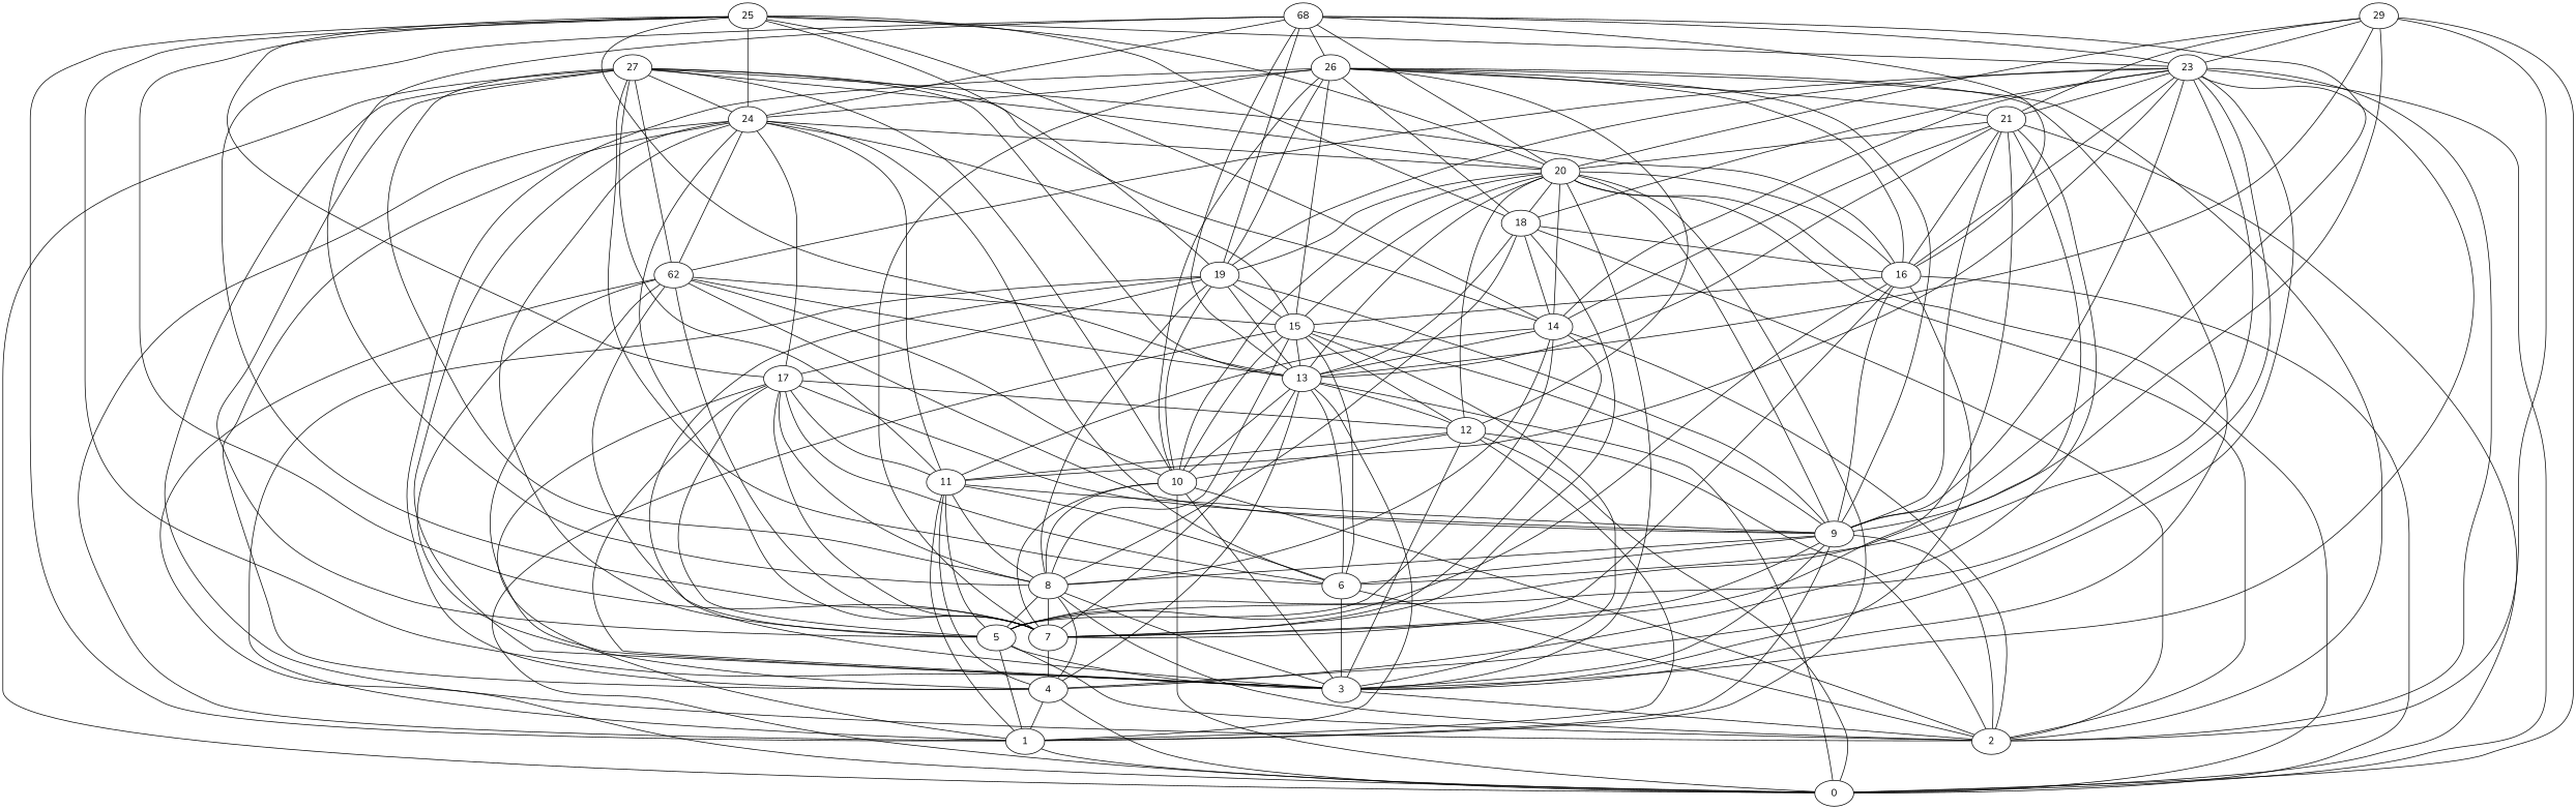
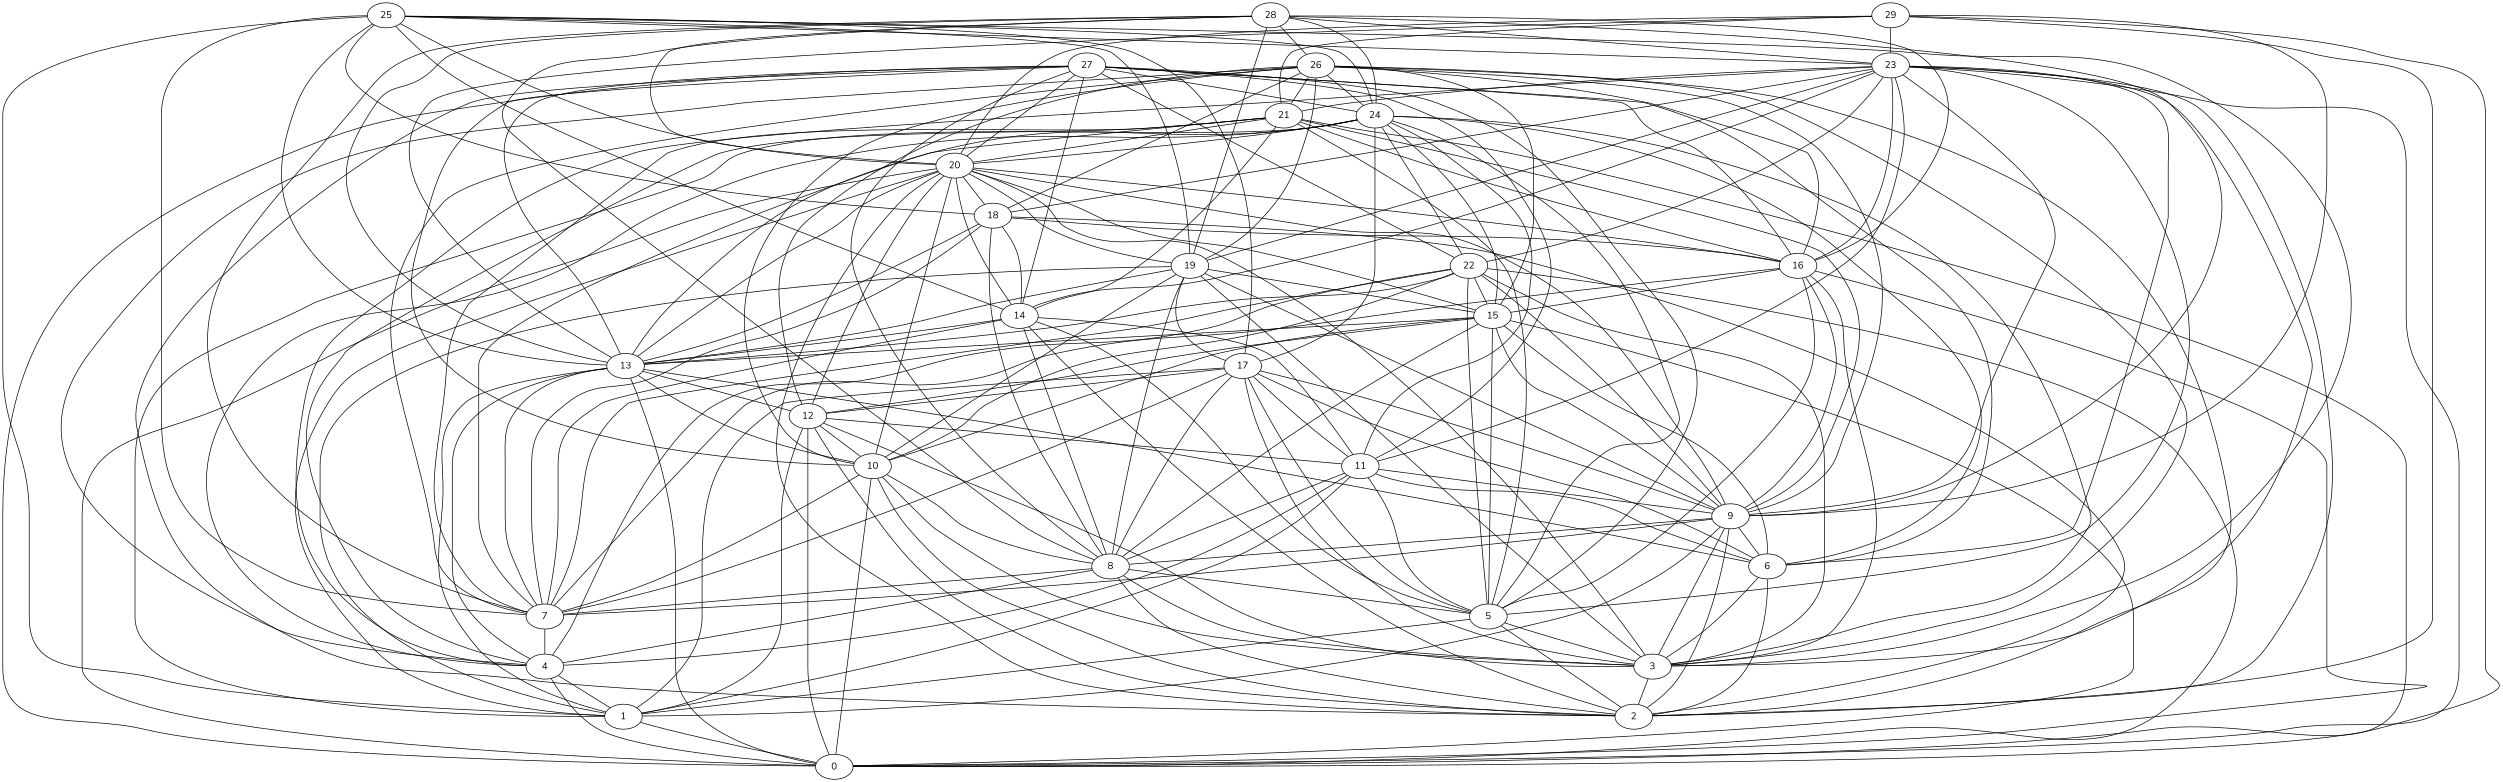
  graph {
    fontname=Nunito
    node [fontname=Nunito]
    edge [fontname=Nunito]
    1
    0
    3
    2
    4
    5
    6
    7
    8
    9
    10
    11
    12
    13
    14
    15
    16
    17
    18
    19
    20
    21
-   22 [label=62]
+   22
    23
    24
    25
    26
    27
-   28 [label=68]
+   28
    29
    1 -- 0
    3 -- 2
    4 -- 1
    4 -- 0
    5 -- 1
    5 -- 3
    5 -- 2
    6 -- 3
    6 -- 2
    7 -- 4
    8 -- 3
    8 -- 2
    8 -- 4
    8 -- 5
    8 -- 7
    9 -- 1
    9 -- 3
    9 -- 2
    9 -- 6
    9 -- 7
    9 -- 8
    10 -- 0
    10 -- 3
    10 -- 2
    10 -- 7
    10 -- 8
    11 -- 1
    11 -- 4
    11 -- 5
    11 -- 6
    11 -- 8
    11 -- 9
    12 -- 1
    12 -- 0
    12 -- 3
    12 -- 2
    12 -- 10
    12 -- 11
    13 -- 1
    13 -- 0
    13 -- 4
    13 -- 6
    13 -- 7
    13 -- 10
    13 -- 12
    14 -- 2
    14 -- 5
    14 -- 7
    14 -- 8
    14 -- 11
    14 -- 13
    15 -- 0
-   15 -- 3
+   15 -- 5
    15 -- 6
    15 -- 8
    15 -- 9
    15 -- 10
    15 -- 12
    15 -- 13
    16 -- 0
    16 -- 3
    16 -- 5
    16 -- 7
    16 -- 9
    16 -- 15
    17 -- 1
    17 -- 3
    17 -- 5
    17 -- 6
    17 -- 7
    17 -- 8
    17 -- 9
    17 -- 11
    17 -- 12
    18 -- 2
    18 -- 7
    18 -- 8
    18 -- 13
    18 -- 14
    18 -- 16
    19 -- 1
    19 -- 3
    19 -- 8
    19 -- 9
    19 -- 10
    19 -- 13
    19 -- 15
    19 -- 17
    20 -- 1
    20 -- 0
    20 -- 3
    20 -- 2
    20 -- 9
    20 -- 10
    20 -- 12
    20 -- 13
    20 -- 14
    20 -- 15
    20 -- 16
    20 -- 18
    20 -- 19
    21 -- 0
    21 -- 4
    21 -- 5
    21 -- 7
    21 -- 9
    21 -- 13
    21 -- 14
    21 -- 16
    21 -- 20
    22 -- 0
    22 -- 3
    22 -- 4
    22 -- 5
    22 -- 7
    22 -- 9
    22 -- 10
    22 -- 13
    22 -- 15
    23 -- 0
    23 -- 3
    23 -- 2
    23 -- 4
    23 -- 5
    23 -- 6
    23 -- 9
    23 -- 11
    23 -- 14
    23 -- 16
    23 -- 18
    23 -- 19
    23 -- 21
    23 -- 22
    24 -- 1
    24 -- 3
    24 -- 4
    24 -- 5
    24 -- 6
    24 -- 7
    24 -- 11
    24 -- 15
    24 -- 17
    24 -- 20
    24 -- 22
    25 -- 1
    25 -- 3
    25 -- 7
    25 -- 13
    25 -- 14
    25 -- 17
    25 -- 18
    25 -- 19
    25 -- 20
    25 -- 23
    25 -- 24
    26 -- 3
    26 -- 2
    26 -- 4
    26 -- 7
    26 -- 9
    26 -- 10
    26 -- 12
    26 -- 15
    26 -- 16
    26 -- 18
    26 -- 19
    26 -- 21
    26 -- 24
    27 -- 0
    27 -- 2
    27 -- 5
    27 -- 6
    27 -- 8
    27 -- 10
    27 -- 11
    27 -- 13
    27 -- 14
    27 -- 16
    27 -- 20
    27 -- 22
    27 -- 24
    28 -- 7
    28 -- 8
    28 -- 9
    28 -- 13
    28 -- 16
    28 -- 19
    28 -- 20
    28 -- 23
    28 -- 24
    28 -- 26
    29 -- 0
    29 -- 2
    29 -- 9
    29 -- 13
    29 -- 20
    29 -- 21
    29 -- 23
  }
